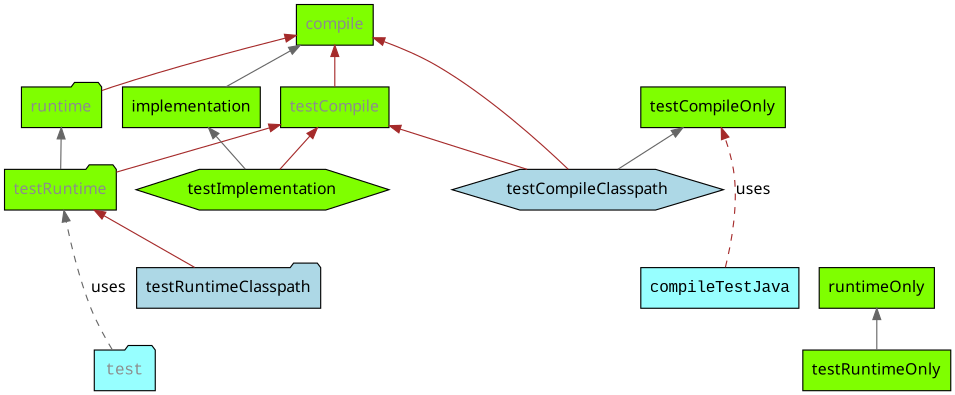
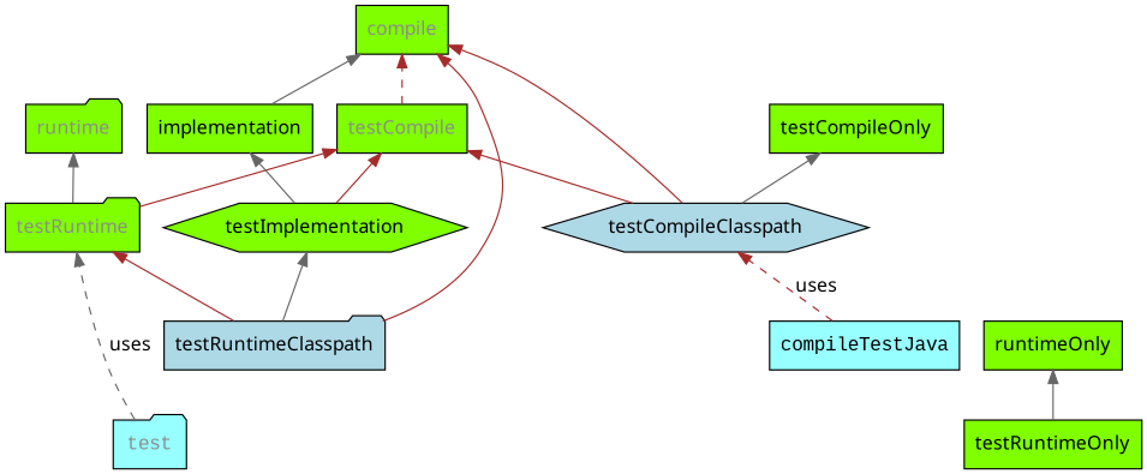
  digraph {
    rankdir=BT
    node [fillcolor=chartreuse fontname=Sans shape=box style=filled]
    edge [color=brown fontname=Sans]
    test [fillcolor=darkslategray1 fontcolor=gray55 fontname="Courier New" shape=folder]
    testRuntime [fontcolor=gray55 shape=folder]
    testRuntimeClasspath [fillcolor=lightblue shape=folder]
    runtime [fontcolor=gray55 shape=folder]
    testCompile [fontcolor=gray55]
    testImplementation [shape=hexagon]
    compileTestJava [fillcolor=darkslategray1 fontname="Courier New"]
    testCompileClasspath [fillcolor=lightblue shape=hexagon]
    compile [fontcolor=gray55]
    testCompileOnly
    implementation
    testRuntimeOnly
    runtimeOnly
    test -> testRuntime [color=gray40 label=uses style=dashed]
    test -> testRuntimeClasspath [style=invis color=""]
    testRuntime -> runtime [color=gray40]
    testRuntime -> testCompile
    testRuntimeClasspath -> testRuntime
-   runtime -> compile
-   testCompile -> compile
+   testRuntimeClasspath -> testImplementation [color=gray40]
+   testRuntimeClasspath -> compile
+   testCompile -> compile [style=dashed]
    testImplementation -> testCompile
    testImplementation -> implementation [color=gray40]
-   compileTestJava -> testCompileOnly [label=uses style=dashed]
+   compileTestJava -> testCompileClasspath [label=uses style=dashed]
    testCompileClasspath -> testCompile
    testCompileClasspath -> compile
    testCompileClasspath -> testCompileOnly [color=gray40]
    implementation -> compile [color=gray40]
    testRuntimeOnly -> runtimeOnly [color=gray40]
  }
